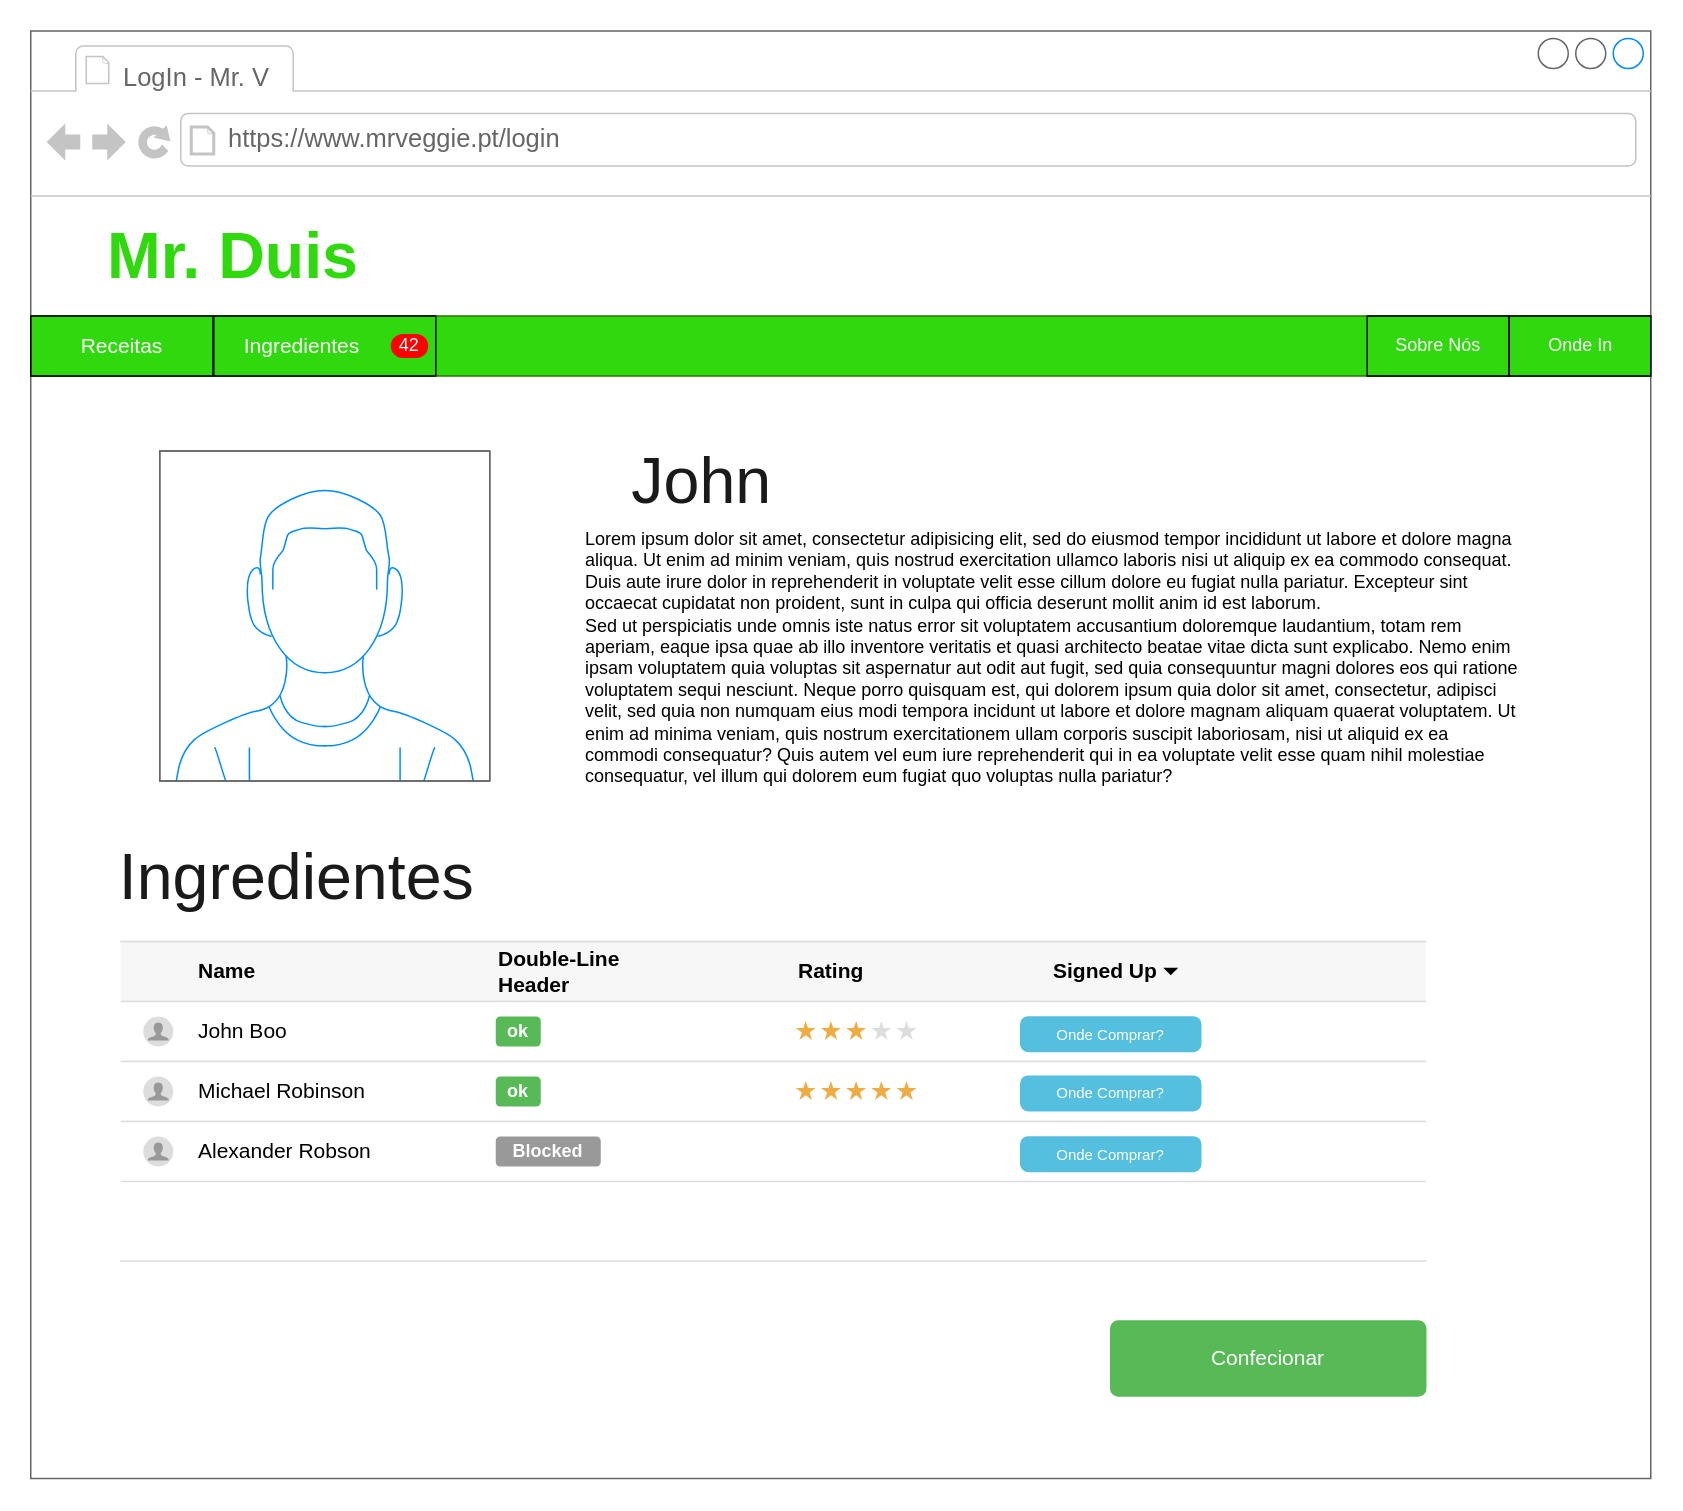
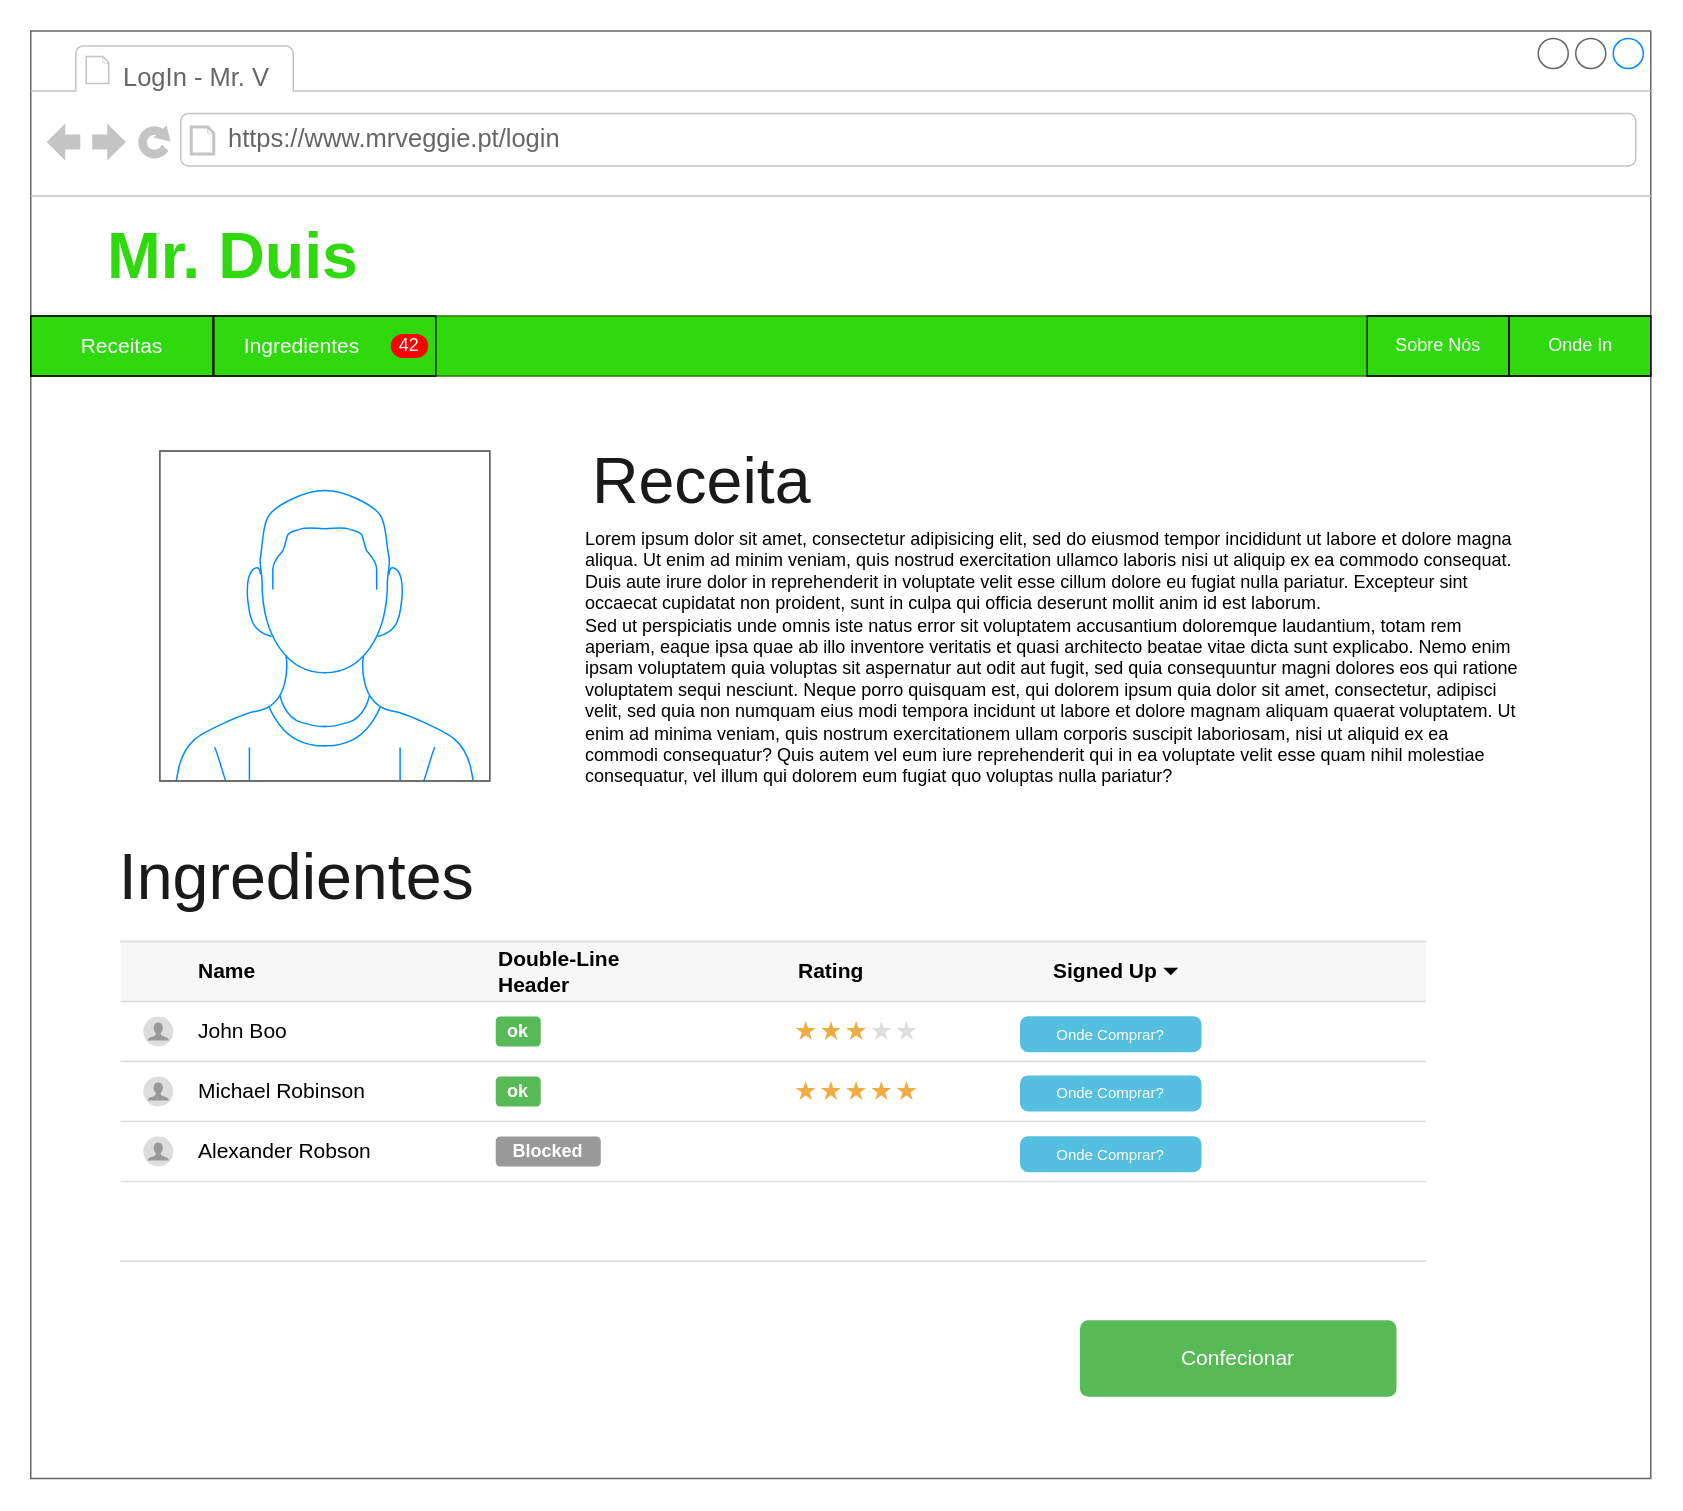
  <mxCell id="0" />
  <mxCell id="1" parent="0" />
  <mxCell id="2" value="" style="strokeWidth=1;shadow=0;dashed=0;align=center;html=1;shape=mxgraph.mockup.containers.browserWindow;rSize=0;fillColor=#ffffff;strokeColor=#666666;strokeColor2=#008cff;strokeColor3=#c4c4c4;mainText=,;recursiveResize=0;" vertex="1" parent="1"><mxGeometry x="20" y="20" width="1080" height="965" as="geometry" /></mxCell>
  <mxCell id="3" value="LogIn - Mr. V&lt;br&gt;" style="strokeWidth=1;shadow=0;dashed=0;align=center;html=1;shape=mxgraph.mockup.containers.anchor;fontSize=17;fontColor=#666666;align=left;" vertex="1" parent="2"><mxGeometry x="60" y="12" width="150" height="40" as="geometry" /></mxCell>
  <mxCell id="4" value="https://www.mrveggie.pt/login&lt;br&gt;" style="strokeWidth=1;shadow=0;dashed=0;align=center;html=1;shape=mxgraph.mockup.containers.anchor;rSize=0;fontSize=17;fontColor=#666666;align=left;" vertex="1" parent="2"><mxGeometry x="130" y="60" width="250" height="26" as="geometry" /></mxCell>
  <mxCell id="5" value="" style="html=1;shadow=0;dashed=0;shape=mxgraph.bootstrap.rect;whiteSpace=wrap;fillColor=#2FD90D;strokeColor=#2D7600;fontColor=#ffffff;" vertex="1" parent="2"><mxGeometry y="190" width="1080" height="40" as="geometry" /></mxCell>
  <mxCell id="6" value="&lt;font color=&quot;#ffffff&quot;&gt;Receitas&lt;/font&gt;" style="html=1;shadow=0;dashed=0;fillColor=none;strokeColor=#000000;shape=mxgraph.bootstrap.rect;fontColor=#999999;fontSize=14;whiteSpace=wrap;" vertex="1" parent="5"><mxGeometry width="121.5" height="40" as="geometry" /></mxCell>
  <mxCell id="7" value="&lt;font style=&quot;font-size: 14px&quot;&gt;Ingredientes&lt;/font&gt;" style="html=1;shadow=0;dashed=0;fillColor=none;strokeColor=#000000;shape=mxgraph.bootstrap.rect;fontColor=#FFFFFF;spacingRight=30;whiteSpace=wrap;" vertex="1" parent="5"><mxGeometry x="122" width="148" height="40" as="geometry" /></mxCell>
  <mxCell id="8" value="42" style="html=1;shadow=0;dashed=0;shape=mxgraph.bootstrap.rrect;rSize=8;fillColor=#ff0000;strokeColor=none;fontColor=#ffffff;whiteSpace=wrap;" vertex="1" parent="7"><mxGeometry x="1" y="0.5" width="25" height="16" relative="1" as="geometry"><mxPoint x="-30" y="-8" as="offset" /></mxGeometry></mxCell>
  <mxCell id="9" value="Sobre Nós" style="html=1;shadow=0;dashed=0;fillColor=none;strokeColor=#000000;shape=mxgraph.bootstrap.rect;fontColor=#FFFFFF;whiteSpace=wrap;" vertex="1" parent="5"><mxGeometry x="891.0" width="94.5" height="40" as="geometry" /></mxCell>
  <mxCell id="10" value="Onde In" style="html=1;shadow=0;dashed=0;fillColor=none;strokeColor=#000000;shape=mxgraph.bootstrap.rect;fontColor=#FFFFFF;whiteSpace=wrap;" vertex="1" parent="5"><mxGeometry x="985.5" width="94.5" height="40" as="geometry" /></mxCell>
  <mxCell id="11" value="&lt;font color=&quot;#2fd90d&quot; style=&quot;font-size: 43px&quot;&gt;Mr. Duis&lt;/font&gt;" style="text;html=1;strokeColor=none;fillColor=none;align=center;verticalAlign=middle;whiteSpace=wrap;rounded=0;fontColor=#FFFFFF;fontSize=43;fontStyle=1" vertex="1" parent="2"><mxGeometry y="110" width="270" height="80" as="geometry" /></mxCell>
  <mxCell id="12" value="Lorem ipsum dolor sit amet, consectetur adipisicing elit, sed do eiusmod tempor incididunt ut labore et dolore magna aliqua. Ut enim ad minim veniam, quis nostrud exercitation ullamco laboris nisi ut aliquip ex ea commodo consequat. Duis aute irure dolor in reprehenderit in voluptate velit esse cillum dolore eu fugiat nulla pariatur. Excepteur sint occaecat cupidatat non proident, sunt in culpa qui officia deserunt mollit anim id est laborum.&#10;Sed ut perspiciatis unde omnis iste natus error sit voluptatem accusantium doloremque laudantium, totam rem aperiam, eaque ipsa quae ab illo inventore veritatis et quasi architecto beatae vitae dicta sunt explicabo. Nemo enim ipsam voluptatem quia voluptas sit aspernatur aut odit aut fugit, sed quia consequuntur magni dolores eos qui ratione voluptatem sequi nesciunt. Neque porro quisquam est, qui dolorem ipsum quia dolor sit amet, consectetur, adipisci velit, sed quia non numquam eius modi tempora incidunt ut labore et dolore magnam aliquam quaerat voluptatem. Ut enim ad minima veniam, quis nostrum exercitationem ullam corporis suscipit laboriosam, nisi ut aliquid ex ea commodi consequatur? Quis autem vel eum iure reprehenderit qui in ea voluptate velit esse quam nihil molestiae consequatur, vel illum qui dolorem eum fugiat quo voluptas nulla pariatur?" style="text;spacingTop=-5;fillColor=#ffffff;whiteSpace=wrap;html=1;align=left;fontSize=12;fontFamily=Helvetica;fillColor=none;strokeColor=none;" vertex="1" parent="2"><mxGeometry x="368" y="330" width="625" height="180" as="geometry" /></mxCell>
  <mxCell id="13" value="" style="verticalLabelPosition=bottom;shadow=0;dashed=0;align=center;html=1;verticalAlign=top;strokeWidth=1;shape=mxgraph.mockup.containers.userMale;strokeColor=#666666;strokeColor2=#008cff;fillColor=#ffffff;fontSize=43;fontColor=#FFFFFF;" vertex="1" parent="2"><mxGeometry x="86" y="280" width="220" height="220" as="geometry" /></mxCell>
- <mxCell id="14" value="&lt;font color=&quot;#1a1a1a&quot;&gt;John&lt;/font&gt;" style="text;html=1;strokeColor=none;fillColor=none;align=center;verticalAlign=middle;whiteSpace=wrap;rounded=0;fontSize=43;fontColor=#FFFFFF;" vertex="1" parent="2"><mxGeometry x="355" y="270" width="185" height="60" as="geometry" /></mxCell>
+ <mxCell id="14" value="&lt;font color=&quot;#1a1a1a&quot;&gt;Receita&lt;/font&gt;" style="text;html=1;strokeColor=none;fillColor=none;align=center;verticalAlign=middle;whiteSpace=wrap;rounded=0;fontSize=43;fontColor=#FFFFFF;" vertex="1" parent="2"><mxGeometry x="355" y="270" width="185" height="60" as="geometry" /></mxCell>
  <mxCell id="15" value="&lt;font color=&quot;#1a1a1a&quot;&gt;Ingredientes&lt;/font&gt;" style="text;html=1;strokeColor=none;fillColor=none;align=center;verticalAlign=middle;whiteSpace=wrap;rounded=0;fontSize=43;fontColor=#FFFFFF;" vertex="1" parent="2"><mxGeometry x="85" y="534" width="185" height="60" as="geometry" /></mxCell>
  <mxCell id="16" value="" style="shape=partialRectangle;right=0;left=0;strokeColor=#dddddd;fillColor=#ffffff;whiteSpace=wrap;fontSize=43;fontColor=#FFFFFF;" vertex="1" parent="2"><mxGeometry x="60" y="607" width="870" height="213" as="geometry" /></mxCell>
  <mxCell id="17" value="" style="html=1;shadow=0;dashed=0;shape=mxgraph.bootstrap.horLines;strokeColor=inherit;fillColor=#000000;fillOpacity=3;resizeWidth=1;" vertex="1" parent="16"><mxGeometry width="870.0" height="40" relative="1" as="geometry" /></mxCell>
  <mxCell id="18" value="Name" style="html=1;shadow=0;dashed=0;shape=mxgraph.bootstrap.rect;strokeColor=none;fillColor=none;fontSize=14;fontStyle=1;align=left;whiteSpace=wrap;resizeHeight=1;" vertex="1" parent="17"><mxGeometry width="150" height="40" relative="1" as="geometry"><mxPoint x="50" as="offset" /></mxGeometry></mxCell>
  <mxCell id="19" value="Double-Line&#10;Header" style="html=1;shadow=0;dashed=0;shape=mxgraph.bootstrap.rect;strokeColor=none;fillColor=none;fontSize=14;fontStyle=1;align=left;whiteSpace=wrap;resizeHeight=1;" vertex="1" parent="17"><mxGeometry width="150" height="40" relative="1" as="geometry"><mxPoint x="250" as="offset" /></mxGeometry></mxCell>
  <mxCell id="20" value="Rating" style="html=1;shadow=0;dashed=0;shape=mxgraph.bootstrap.rect;strokeColor=none;fillColor=none;fontSize=14;fontStyle=1;align=left;whiteSpace=wrap;resizeHeight=1;" vertex="1" parent="17"><mxGeometry width="150" height="40" relative="1" as="geometry"><mxPoint x="450" as="offset" /></mxGeometry></mxCell>
  <mxCell id="21" value="Signed Up" style="html=1;shadow=0;dashed=0;shape=mxgraph.bootstrap.rect;strokeColor=none;fillColor=none;fontSize=14;fontStyle=1;align=left;whiteSpace=wrap;resizeHeight=1;" vertex="1" parent="17"><mxGeometry width="100" height="40" relative="1" as="geometry"><mxPoint x="620" as="offset" /></mxGeometry></mxCell>
  <mxCell id="22" value="" style="shape=triangle;direction=south;strokeColor=none;fillColor=#000000;" vertex="1" parent="21"><mxGeometry x="1" y="0.5" width="10" height="5" relative="1" as="geometry"><mxPoint x="-25" y="-2.5" as="offset" /></mxGeometry></mxCell>
  <mxCell id="23" value="" style="strokeColor=inherit;fillColor=inherit;gradientColor=inherit;html=1;shadow=0;dashed=0;shape=mxgraph.bootstrap.horLines;resizeWidth=1;" vertex="1" parent="16"><mxGeometry width="870.0" height="40" relative="1" as="geometry"><mxPoint y="40" as="offset" /></mxGeometry></mxCell>
  <mxCell id="24" value="" style="shape=ellipse;strokeColor=none;fillColor=#dddddd;html=1;" vertex="1" parent="23"><mxGeometry y="0.5" width="20" height="20" relative="1" as="geometry"><mxPoint x="15" y="-10" as="offset" /></mxGeometry></mxCell>
  <mxCell id="25" value="" style="html=1;shadow=0;dashed=0;shape=mxgraph.bootstrap.user;strokeColor=none;fillColor=#999999;" vertex="1" parent="24"><mxGeometry x="0.5" y="0.5" width="14" height="12" relative="1" as="geometry"><mxPoint x="-7" y="-6" as="offset" /></mxGeometry></mxCell>
  <mxCell id="26" value="John Boo" style="html=1;shadow=0;dashed=0;shape=mxgraph.bootstrap.rect;strokeColor=none;fillColor=none;fontSize=14;align=left;whiteSpace=wrap;resizeHeight=1;" vertex="1" parent="23"><mxGeometry width="150" height="40" relative="1" as="geometry"><mxPoint x="50" as="offset" /></mxGeometry></mxCell>
  <mxCell id="27" value="ok" style="html=1;shadow=0;dashed=0;shape=mxgraph.bootstrap.rrect;rSize=3;strokeColor=none;fillColor=#58B957;fontSize=12;fontStyle=1;fontColor=#ffffff;whiteSpace=wrap;" vertex="1" parent="23"><mxGeometry y="0.5" width="30" height="20" relative="1" as="geometry"><mxPoint x="250" y="-10" as="offset" /></mxGeometry></mxCell>
  <mxCell id="28" value="" style="html=1;shadow=0;dashed=0;shape=mxgraph.bootstrap.rating;strokeColor=none;fillColor=#EFAC43;emptyFillColor=#dddddd;grade=3;ratingScale=5;ratingStyle=star;" vertex="1" parent="23"><mxGeometry y="0.5" width="150" height="14" relative="1" as="geometry"><mxPoint x="450" y="-7" as="offset" /></mxGeometry></mxCell>
  <mxCell id="29" value="Onde Comprar?" style="html=1;shadow=0;dashed=0;shape=mxgraph.bootstrap.rrect;rSize=5;fillColor=#55BFE0;align=center;strokeColor=#55BFE0;fontColor=#ffffff;fontSize=10;whiteSpace=wrap;" vertex="1" parent="23"><mxGeometry x="600" y="10.25" width="120" height="23" as="geometry" /></mxCell>
  <mxCell id="30" value="" style="strokeColor=inherit;fillColor=inherit;gradientColor=inherit;html=1;shadow=0;dashed=0;shape=mxgraph.bootstrap.horLines;resizeWidth=1;" vertex="1" parent="16"><mxGeometry width="870.0" height="40" relative="1" as="geometry"><mxPoint y="80" as="offset" /></mxGeometry></mxCell>
  <mxCell id="31" value="" style="shape=ellipse;strokeColor=none;fillColor=#dddddd;html=1;" vertex="1" parent="30"><mxGeometry y="0.5" width="20" height="20" relative="1" as="geometry"><mxPoint x="15" y="-10" as="offset" /></mxGeometry></mxCell>
  <mxCell id="32" value="" style="html=1;shadow=0;dashed=0;shape=mxgraph.bootstrap.user;strokeColor=none;fillColor=#999999;" vertex="1" parent="31"><mxGeometry x="0.5" y="0.5" width="14" height="12" relative="1" as="geometry"><mxPoint x="-7" y="-6" as="offset" /></mxGeometry></mxCell>
  <mxCell id="33" value="Michael Robinson" style="html=1;shadow=0;dashed=0;shape=mxgraph.bootstrap.rect;strokeColor=none;fillColor=none;fontSize=14;align=left;whiteSpace=wrap;resizeHeight=1;" vertex="1" parent="30"><mxGeometry width="150" height="40" relative="1" as="geometry"><mxPoint x="50" as="offset" /></mxGeometry></mxCell>
  <mxCell id="34" value="ok" style="html=1;shadow=0;dashed=0;shape=mxgraph.bootstrap.rrect;rSize=3;strokeColor=none;fillColor=#58B957;fontSize=12;fontStyle=1;fontColor=#ffffff;whiteSpace=wrap;" vertex="1" parent="30"><mxGeometry y="0.5" width="30" height="20" relative="1" as="geometry"><mxPoint x="250" y="-10" as="offset" /></mxGeometry></mxCell>
  <mxCell id="35" value="" style="html=1;shadow=0;dashed=0;shape=mxgraph.bootstrap.rating;strokeColor=none;fillColor=#EFAC43;emptyFillColor=#dddddd;grade=5;ratingScale=5;ratingStyle=star;" vertex="1" parent="30"><mxGeometry y="0.5" width="150" height="14" relative="1" as="geometry"><mxPoint x="450" y="-7" as="offset" /></mxGeometry></mxCell>
  <mxCell id="36" value="Onde Comprar?" style="html=1;shadow=0;dashed=0;shape=mxgraph.bootstrap.rrect;rSize=5;fillColor=#55BFE0;align=center;strokeColor=#55BFE0;fontColor=#ffffff;fontSize=10;whiteSpace=wrap;" vertex="1" parent="30"><mxGeometry x="600" y="9.75" width="120" height="23" as="geometry" /></mxCell>
  <mxCell id="37" value="" style="strokeColor=inherit;fillColor=inherit;gradientColor=inherit;html=1;shadow=0;dashed=0;shape=mxgraph.bootstrap.horLines;resizeWidth=1;" vertex="1" parent="16"><mxGeometry width="870.0" height="40" relative="1" as="geometry"><mxPoint y="120" as="offset" /></mxGeometry></mxCell>
  <mxCell id="38" value="" style="shape=ellipse;strokeColor=none;fillColor=#dddddd;html=1;" vertex="1" parent="37"><mxGeometry y="0.5" width="20" height="20" relative="1" as="geometry"><mxPoint x="15" y="-10" as="offset" /></mxGeometry></mxCell>
  <mxCell id="39" value="" style="html=1;shadow=0;dashed=0;shape=mxgraph.bootstrap.user;strokeColor=none;fillColor=#999999;" vertex="1" parent="38"><mxGeometry x="0.5" y="0.5" width="14" height="12" relative="1" as="geometry"><mxPoint x="-7" y="-6" as="offset" /></mxGeometry></mxCell>
  <mxCell id="40" value="Alexander Robson" style="html=1;shadow=0;dashed=0;shape=mxgraph.bootstrap.rect;strokeColor=none;fillColor=none;fontSize=14;align=left;whiteSpace=wrap;resizeHeight=1;" vertex="1" parent="37"><mxGeometry width="150" height="40" relative="1" as="geometry"><mxPoint x="50" as="offset" /></mxGeometry></mxCell>
  <mxCell id="41" value="Blocked" style="html=1;shadow=0;dashed=0;shape=mxgraph.bootstrap.rrect;rSize=3;strokeColor=none;fillColor=#999999;fontSize=12;fontStyle=1;fontColor=#ffffff;whiteSpace=wrap;" vertex="1" parent="37"><mxGeometry y="0.5" width="70" height="20" relative="1" as="geometry"><mxPoint x="250" y="-10" as="offset" /></mxGeometry></mxCell>
  <mxCell id="42" value="Onde Comprar?" style="html=1;shadow=0;dashed=0;shape=mxgraph.bootstrap.rrect;rSize=5;fillColor=#55BFE0;align=center;strokeColor=#55BFE0;fontColor=#ffffff;fontSize=10;whiteSpace=wrap;" vertex="1" parent="37"><mxGeometry x="600" y="10.25" width="120" height="23" as="geometry" /></mxCell>
- <mxCell id="43" value="Confecionar" style="html=1;shadow=0;dashed=0;shape=mxgraph.bootstrap.rrect;rSize=5;fillColor=#58B957;align=center;strokeColor=#58B957;fontColor=#ffffff;fontSize=14;whiteSpace=wrap;" vertex="1" parent="2"><mxGeometry x="720" y="860" width="210" height="50" as="geometry" /></mxCell>
+ <mxCell id="43" value="Confecionar" style="html=1;shadow=0;dashed=0;shape=mxgraph.bootstrap.rrect;rSize=5;fillColor=#58B957;align=center;strokeColor=#58B957;fontColor=#ffffff;fontSize=14;whiteSpace=wrap;" vertex="1" parent="2"><mxGeometry x="700" y="860" width="210" height="50" as="geometry" /></mxCell>
